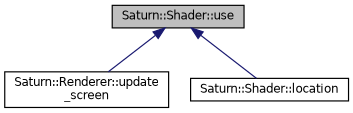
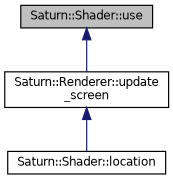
  digraph {
    rankdir=TB
    node [color=black fillcolor=white fontname=Helvetica fontsize=10 shape=record style=filled]
    edge [color=midnightblue dir=back fontname=Helvetica fontsize=10 labelfontname=Helvetica labelfontsize=10 style=solid]
    n1 [fillcolor=grey75 fontcolor=black height=0.2 label="Saturn::Shader::use" width=0.4]
    n2 [height=0.2 label="Saturn::Renderer::update\l_screen" width=0.4]
    n3 [height=0.2 label="Saturn::Shader::location" width=0.4]
    n1 -> n2
-   n1 -> n3
+   n2 -> n3
  }
